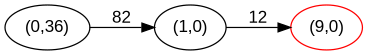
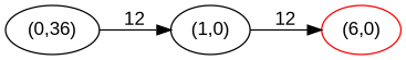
  strict digraph {
    fontname="Liberation Sans"
    rankdir=LR
    node [fontname="Liberation Sans"]
    edge [color=black fontname="Liberation Sans"]
    n1 [label="(1,0)"]
-   n2 [color=red label="(9,0)"]
+   n2 [color=red label="(6,0)"]
    n3 [label="(0,36)"]
    n1 -> n2 [label=12]
-   n3 -> n1 [label=82]
+   n3 -> n1 [label=12]
  }
